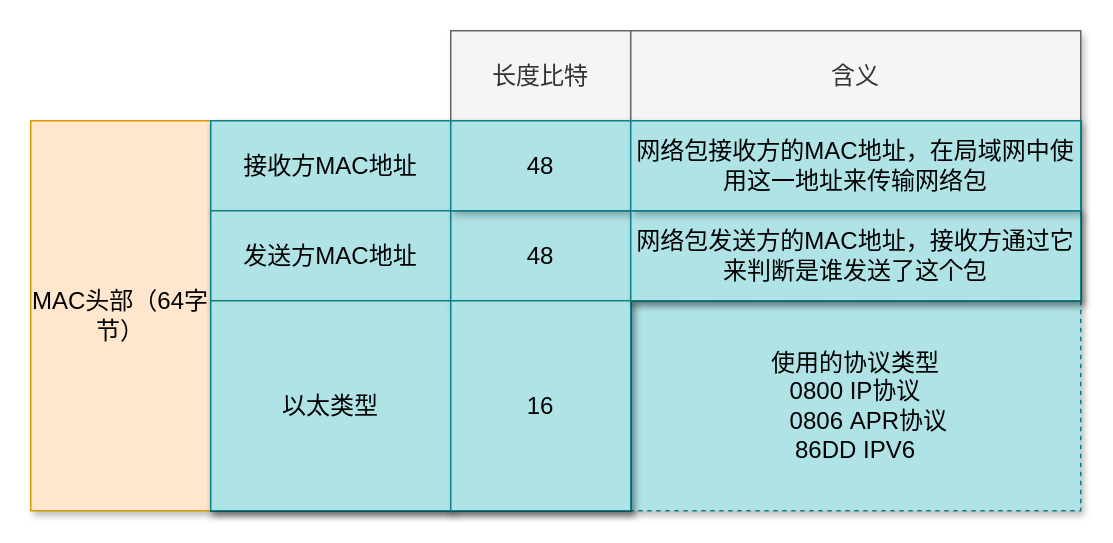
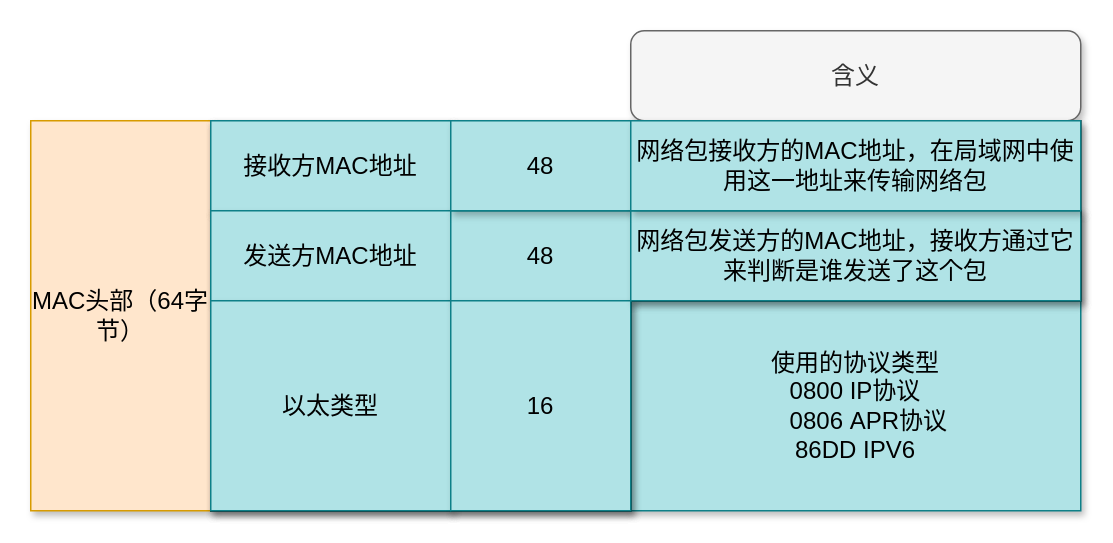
  <mxCell id="0" />
  <mxCell id="1" parent="0" />
- <mxCell id="2" value="长度比特" style="rounded=0;whiteSpace=wrap;html=1;fontSize=16;fillColor=#f5f5f5;strokeColor=#666666;fontColor=#333333;shadow=1;" vertex="1" parent="1"><mxGeometry x="300" y="20" width="120" height="60" as="geometry" /></mxCell>
  <mxCell id="3" value="" style="edgeStyle=orthogonalEdgeStyle;rounded=0;orthogonalLoop=1;jettySize=auto;html=1;fontSize=16;shadow=1;" edge="1" parent="1" source="4" target="12"><mxGeometry relative="1" as="geometry" /></mxCell>
- <mxCell id="4" value="含义" style="rounded=0;whiteSpace=wrap;html=1;fontSize=16;fillColor=#f5f5f5;strokeColor=#666666;fontColor=#333333;shadow=1;" vertex="1" parent="1"><mxGeometry x="420" y="20" width="300" height="60" as="geometry" /></mxCell>
+ <mxCell id="4" value="含义" style="whiteSpace=wrap;html=1;fontSize=16;fillColor=#f5f5f5;strokeColor=#666666;fontColor=#333333;shadow=1;rounded=1;" vertex="1" parent="1"><mxGeometry x="420" y="20" width="300" height="60" as="geometry" /></mxCell>
  <mxCell id="5" value="MAC头部（64字节）" style="rounded=0;whiteSpace=wrap;html=1;fontSize=16;fillColor=#ffe6cc;strokeColor=#d79b00;shadow=1;" vertex="1" parent="1"><mxGeometry x="20" y="80" width="120" height="260" as="geometry" /></mxCell>
  <mxCell id="6" value="接收方MAC地址" style="rounded=0;whiteSpace=wrap;html=1;fontSize=16;shadow=1;" vertex="1" parent="1"><mxGeometry x="140" y="80" width="160" height="60" as="geometry" /></mxCell>
  <mxCell id="7" value="发送方MAC地址" style="rounded=0;whiteSpace=wrap;html=1;fontSize=16;shadow=1;" vertex="1" parent="1"><mxGeometry x="140" y="140" width="160" height="60" as="geometry" /></mxCell>
  <mxCell id="8" value="以太类型" style="rounded=0;whiteSpace=wrap;html=1;fontSize=16;shadow=1;" vertex="1" parent="1"><mxGeometry x="140" y="200" width="160" height="140" as="geometry" /></mxCell>
  <mxCell id="9" value="48" style="rounded=0;whiteSpace=wrap;html=1;fontSize=16;shadow=1;" vertex="1" parent="1"><mxGeometry x="300" y="80" width="120" height="60" as="geometry" /></mxCell>
  <mxCell id="10" value="48" style="rounded=0;whiteSpace=wrap;html=1;fontSize=16;shadow=1;" vertex="1" parent="1"><mxGeometry x="300" y="140" width="120" height="60" as="geometry" /></mxCell>
  <mxCell id="11" value="16" style="rounded=0;whiteSpace=wrap;html=1;fontSize=16;shadow=1;" vertex="1" parent="1"><mxGeometry x="300" y="200" width="120" height="140" as="geometry" /></mxCell>
  <mxCell id="12" value="&lt;font style=&quot;font-size: 16px&quot;&gt;网络包接收方的MAC地址，在局域网中使用这一地址来传输网络包&lt;/font&gt;" style="rounded=0;whiteSpace=wrap;html=1;fontSize=16;shadow=1;" vertex="1" parent="1"><mxGeometry x="420" y="80" width="300" height="60" as="geometry" /></mxCell>
  <mxCell id="13" value="&lt;font style=&quot;font-size: 16px&quot;&gt;网络包发送方的MAC地址，接收方通过它来判断是谁发送了这个包&lt;/font&gt;" style="rounded=0;whiteSpace=wrap;html=1;fontSize=16;shadow=1;" vertex="1" parent="1"><mxGeometry x="420" y="140" width="300" height="60" as="geometry" /></mxCell>
- <mxCell id="14" value="&lt;span style=&quot;font-size: 16px&quot;&gt;使用的协议类型&lt;br style=&quot;font-size: 16px;&quot;&gt;0800 IP协议&lt;br style=&quot;font-size: 16px;&quot;&gt;&amp;nbsp; &amp;nbsp; 0806 APR协议&lt;br style=&quot;font-size: 16px;&quot;&gt;86DD IPV6&lt;br style=&quot;font-size: 16px;&quot;&gt;&lt;/span&gt;" style="rounded=0;whiteSpace=wrap;html=1;fontSize=16;fillColor=#b0e3e6;strokeColor=#0e8088;shadow=1;dashed=1;" vertex="1" parent="1"><mxGeometry x="420" y="200" width="300" height="140" as="geometry" /></mxCell>
+ <mxCell id="14" value="&lt;span style=&quot;font-size: 16px&quot;&gt;使用的协议类型&lt;br style=&quot;font-size: 16px;&quot;&gt;0800 IP协议&lt;br style=&quot;font-size: 16px;&quot;&gt;&amp;nbsp; &amp;nbsp; 0806 APR协议&lt;br style=&quot;font-size: 16px;&quot;&gt;86DD IPV6&lt;br style=&quot;font-size: 16px;&quot;&gt;&lt;/span&gt;" style="rounded=0;whiteSpace=wrap;html=1;fontSize=16;fillColor=#b0e3e6;strokeColor=#0e8088;shadow=1;" vertex="1" parent="1"><mxGeometry x="420" y="200" width="300" height="140" as="geometry" /></mxCell>
  <mxCell id="15" value="接收方MAC地址" style="rounded=0;whiteSpace=wrap;html=1;fontSize=16;shadow=1;" vertex="1" parent="1"><mxGeometry x="140" y="80" width="160" height="60" as="geometry" /></mxCell>
  <mxCell id="16" value="发送方MAC地址" style="rounded=0;whiteSpace=wrap;html=1;fontSize=16;shadow=1;" vertex="1" parent="1"><mxGeometry x="140" y="140" width="160" height="60" as="geometry" /></mxCell>
  <mxCell id="17" value="以太类型" style="rounded=0;whiteSpace=wrap;html=1;fontSize=16;shadow=1;" vertex="1" parent="1"><mxGeometry x="140" y="200" width="160" height="140" as="geometry" /></mxCell>
  <mxCell id="18" value="48" style="rounded=0;whiteSpace=wrap;html=1;fontSize=16;shadow=1;" vertex="1" parent="1"><mxGeometry x="300" y="140" width="120" height="60" as="geometry" /></mxCell>
  <mxCell id="19" value="48" style="rounded=0;whiteSpace=wrap;html=1;fontSize=16;shadow=1;" vertex="1" parent="1"><mxGeometry x="300" y="80" width="120" height="60" as="geometry" /></mxCell>
  <mxCell id="20" value="16" style="rounded=0;whiteSpace=wrap;html=1;fontSize=16;shadow=1;" vertex="1" parent="1"><mxGeometry x="300" y="200" width="120" height="140" as="geometry" /></mxCell>
  <mxCell id="21" value="&lt;font style=&quot;font-size: 16px&quot;&gt;网络包发送方的MAC地址，接收方通过它来判断是谁发送了这个包&lt;/font&gt;" style="rounded=0;whiteSpace=wrap;html=1;fontSize=16;shadow=1;" vertex="1" parent="1"><mxGeometry x="420" y="140" width="300" height="60" as="geometry" /></mxCell>
  <mxCell id="22" value="接收方MAC地址" style="rounded=0;whiteSpace=wrap;html=1;fontSize=16;fillColor=#b0e3e6;strokeColor=#0e8088;shadow=1;" vertex="1" parent="1"><mxGeometry x="140" y="80" width="160" height="60" as="geometry" /></mxCell>
  <mxCell id="23" value="发送方MAC地址" style="rounded=0;whiteSpace=wrap;html=1;fontSize=16;fillColor=#b0e3e6;strokeColor=#0e8088;shadow=1;" vertex="1" parent="1"><mxGeometry x="140" y="140" width="160" height="60" as="geometry" /></mxCell>
  <mxCell id="24" value="以太类型" style="rounded=0;whiteSpace=wrap;html=1;fontSize=16;fillColor=#b0e3e6;strokeColor=#0e8088;shadow=1;" vertex="1" parent="1"><mxGeometry x="140" y="200" width="160" height="140" as="geometry" /></mxCell>
  <mxCell id="25" value="48" style="rounded=0;whiteSpace=wrap;html=1;fontSize=16;fillColor=#b0e3e6;strokeColor=#0e8088;shadow=1;" vertex="1" parent="1"><mxGeometry x="300" y="140" width="120" height="60" as="geometry" /></mxCell>
  <mxCell id="26" value="48" style="rounded=0;whiteSpace=wrap;html=1;fontSize=16;fillColor=#b0e3e6;strokeColor=#0e8088;shadow=1;" vertex="1" parent="1"><mxGeometry x="300" y="80" width="120" height="60" as="geometry" /></mxCell>
  <mxCell id="27" value="16" style="rounded=0;whiteSpace=wrap;html=1;fontSize=16;fillColor=#b0e3e6;strokeColor=#0e8088;shadow=1;" vertex="1" parent="1"><mxGeometry x="300" y="200" width="120" height="140" as="geometry" /></mxCell>
  <mxCell id="28" value="&lt;font style=&quot;font-size: 16px&quot;&gt;网络包发送方的MAC地址，接收方通过它来判断是谁发送了这个包&lt;/font&gt;" style="rounded=0;whiteSpace=wrap;html=1;fontSize=16;fillColor=#b0e3e6;strokeColor=#0e8088;shadow=1;" vertex="1" parent="1"><mxGeometry x="420" y="140" width="300" height="60" as="geometry" /></mxCell>
  <mxCell id="29" value="&lt;font style=&quot;font-size: 16px&quot;&gt;网络包接收方的MAC地址，在局域网中使用这一地址来传输网络包&lt;/font&gt;" style="rounded=0;whiteSpace=wrap;html=1;fontSize=16;fillColor=#b0e3e6;strokeColor=#0e8088;shadow=1;" vertex="1" parent="1"><mxGeometry x="420" y="80" width="300" height="60" as="geometry" /></mxCell>
